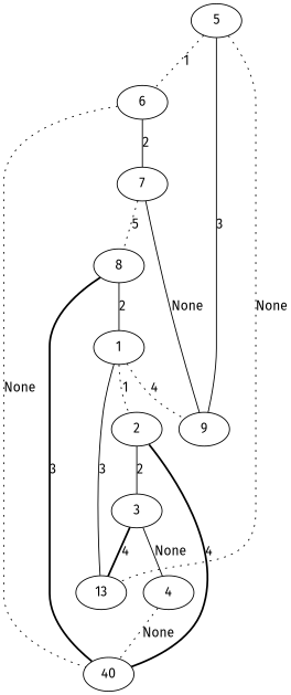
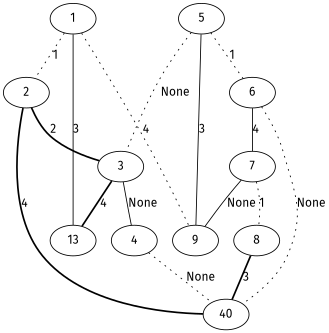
  graph {
    fontname="Fira Sans"
    node [fontname="Fira Sans"]
    edge [fontname="Fira Sans" style=dotted]
    1
    2
    n3 [label=13]
    9
    3
    n6 [label=40]
    4
    5
    6
    7
    8
    1 -- 2 [label=1]
    1 -- n3 [label=3 style=solid]
    1 -- 9 [label=4]
-   2 -- 3 [label=2 style=solid]
+   2 -- 3 [label=2 style=bold]
    2 -- n6 [label=4 style=bold]
    3 -- n3 [label=4 style=bold]
    3 -- 4 [label=None style=solid]
    4 -- n6 [label=None]
-   5 -- n3 [label=None]
+   5 -- 3 [label=None]
    5 -- 9 [label=3 style=solid]
    5 -- 6 [label=1]
    6 -- n6 [label=None]
-   6 -- 7 [label=2 style=solid]
+   6 -- 7 [label=4 style=solid]
    7 -- 9 [label=None style=solid]
-   7 -- 8 [label=5]
-   8 -- 1 [label=2 style=solid]
+   7 -- 8 [label=1]
    8 -- n6 [label=3 style=bold]
  }
